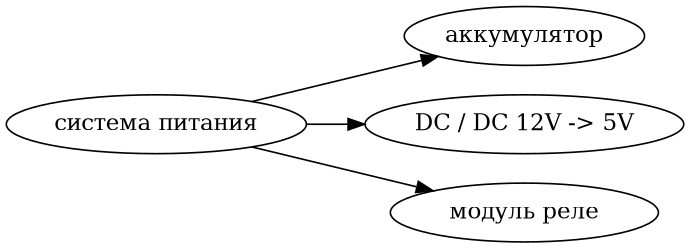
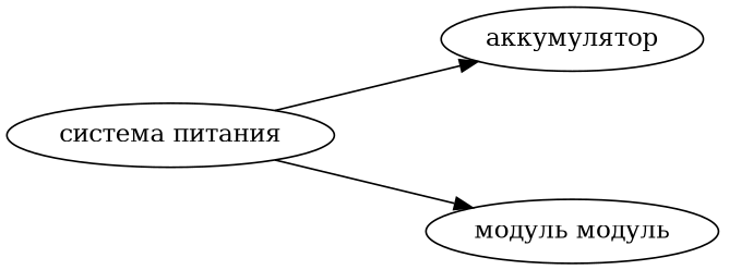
  digraph {
    rankdir=LR
    "система питания"
    "аккумулятор"
-   "DC / DC 12V -> 5V"
-   "модуль реле"
+   "модуль реле" [label="модуль модуль"]
    "система питания" -> "аккумулятор"
-   "система питания" -> "DC / DC 12V -> 5V"
    "система питания" -> "модуль реле"
  }
